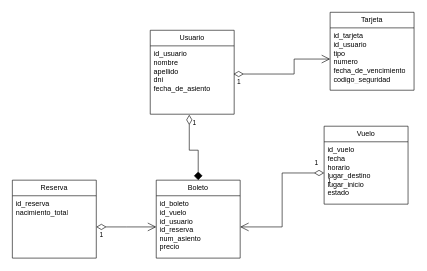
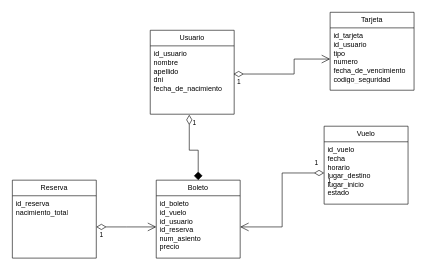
  <mxCell id="0" />
  <mxCell id="1" parent="0" />
  <mxCell id="2" value="Usuario" style="swimlane;fontStyle=0;childLayout=stackLayout;horizontal=1;startSize=26;fillColor=none;horizontalStack=0;resizeParent=1;resizeParentMax=0;resizeLast=0;collapsible=1;marginBottom=0;whiteSpace=wrap;html=1;" vertex="1" parent="1"><mxGeometry x="250" y="50" width="140" height="140" as="geometry" /></mxCell>
- <mxCell id="3" value="id_usuario&lt;div&gt;nombre&lt;/div&gt;&lt;div&gt;apellido&lt;/div&gt;&lt;div&gt;dni&lt;/div&gt;&lt;div&gt;fecha_de_asiento&lt;br&gt;&lt;/div&gt;&lt;div&gt;&lt;br&gt;&lt;/div&gt;" style="text;strokeColor=none;fillColor=none;align=left;verticalAlign=top;spacingLeft=4;spacingRight=4;overflow=hidden;rotatable=0;points=[[0,0.5],[1,0.5]];portConstraint=eastwest;whiteSpace=wrap;html=1;" vertex="1" parent="2"><mxGeometry y="26" width="140" height="114" as="geometry" /></mxCell>
+ <mxCell id="3" value="id_usuario&lt;div&gt;nombre&lt;/div&gt;&lt;div&gt;apellido&lt;/div&gt;&lt;div&gt;dni&lt;/div&gt;&lt;div&gt;fecha_de_nacimiento&lt;br&gt;&lt;/div&gt;&lt;div&gt;&lt;br&gt;&lt;/div&gt;" style="text;strokeColor=none;fillColor=none;align=left;verticalAlign=top;spacingLeft=4;spacingRight=4;overflow=hidden;rotatable=0;points=[[0,0.5],[1,0.5]];portConstraint=eastwest;whiteSpace=wrap;html=1;" vertex="1" parent="2"><mxGeometry y="26" width="140" height="114" as="geometry" /></mxCell>
  <mxCell id="4" value="Vuelo" style="swimlane;fontStyle=0;childLayout=stackLayout;horizontal=1;startSize=26;fillColor=none;horizontalStack=0;resizeParent=1;resizeParentMax=0;resizeLast=0;collapsible=1;marginBottom=0;whiteSpace=wrap;html=1;" vertex="1" parent="1"><mxGeometry x="540" y="210" width="140" height="130" as="geometry" /></mxCell>
  <mxCell id="5" value="id_vuelo&lt;div&gt;fecha&lt;/div&gt;&lt;div&gt;horario&lt;/div&gt;&lt;div&gt;lugar_destino&lt;/div&gt;&lt;div&gt;lugar_inicio&lt;/div&gt;&lt;div&gt;estado&lt;/div&gt;" style="text;strokeColor=none;fillColor=none;align=left;verticalAlign=top;spacingLeft=4;spacingRight=4;overflow=hidden;rotatable=0;points=[[0,0.5],[1,0.5]];portConstraint=eastwest;whiteSpace=wrap;html=1;" vertex="1" parent="4"><mxGeometry y="26" width="140" height="104" as="geometry" /></mxCell>
  <mxCell id="6" value="Tarjeta" style="swimlane;fontStyle=0;childLayout=stackLayout;horizontal=1;startSize=26;fillColor=none;horizontalStack=0;resizeParent=1;resizeParentMax=0;resizeLast=0;collapsible=1;marginBottom=0;whiteSpace=wrap;html=1;" vertex="1" parent="1"><mxGeometry x="550" y="20" width="140" height="130" as="geometry" /></mxCell>
  <mxCell id="7" value="id_tarjeta&lt;div&gt;id_usuario&lt;br&gt;&lt;div&gt;tipo&lt;/div&gt;&lt;div&gt;numero&lt;/div&gt;&lt;div&gt;fecha_de_vencimiento&lt;/div&gt;&lt;div&gt;codigo_seguridad&lt;/div&gt;&lt;/div&gt;" style="text;strokeColor=none;fillColor=none;align=left;verticalAlign=top;spacingLeft=4;spacingRight=4;overflow=hidden;rotatable=0;points=[[0,0.5],[1,0.5]];portConstraint=eastwest;whiteSpace=wrap;html=1;" vertex="1" parent="6"><mxGeometry y="26" width="140" height="104" as="geometry" /></mxCell>
  <mxCell id="8" value="Reserva" style="swimlane;fontStyle=0;childLayout=stackLayout;horizontal=1;startSize=26;fillColor=none;horizontalStack=0;resizeParent=1;resizeParentMax=0;resizeLast=0;collapsible=1;marginBottom=0;whiteSpace=wrap;html=1;" vertex="1" parent="1"><mxGeometry x="20" y="300" width="140" height="130" as="geometry" /></mxCell>
  <mxCell id="9" value="id_reserva&lt;div&gt;nacimiento_total&lt;/div&gt;&lt;div&gt;&lt;br&gt;&lt;/div&gt;" style="text;strokeColor=none;fillColor=none;align=left;verticalAlign=top;spacingLeft=4;spacingRight=4;overflow=hidden;rotatable=0;points=[[0,0.5],[1,0.5]];portConstraint=eastwest;whiteSpace=wrap;html=1;" vertex="1" parent="8"><mxGeometry y="26" width="140" height="104" as="geometry" /></mxCell>
  <mxCell id="10" value="Boleto" style="swimlane;fontStyle=0;childLayout=stackLayout;horizontal=1;startSize=26;fillColor=none;horizontalStack=0;resizeParent=1;resizeParentMax=0;resizeLast=0;collapsible=1;marginBottom=0;whiteSpace=wrap;html=1;" vertex="1" parent="1"><mxGeometry x="260" y="300" width="140" height="130" as="geometry" /></mxCell>
  <mxCell id="11" value="id_boleto&lt;div&gt;id_vuelo&lt;/div&gt;&lt;div&gt;id_usuario&lt;/div&gt;&lt;div&gt;id_reserva&lt;/div&gt;&lt;div&gt;num_asiento&lt;/div&gt;&lt;div&gt;precio&lt;/div&gt;" style="text;strokeColor=none;fillColor=none;align=left;verticalAlign=top;spacingLeft=4;spacingRight=4;overflow=hidden;rotatable=0;points=[[0,0.5],[1,0.5]];portConstraint=eastwest;whiteSpace=wrap;html=1;" vertex="1" parent="10"><mxGeometry y="26" width="140" height="104" as="geometry" /></mxCell>
  <mxCell id="12" value="" style="endArrow=open;html=1;endSize=12;startArrow=diamondThin;startSize=14;startFill=0;edgeStyle=orthogonalEdgeStyle;rounded=0;exitX=0.993;exitY=0.412;exitDx=0;exitDy=0;exitPerimeter=0;entryX=0;entryY=0.5;entryDx=0;entryDy=0;" edge="1" parent="1" source="3" target="7"><mxGeometry relative="1" as="geometry"><mxPoint x="450" y="120" as="sourcePoint" /><mxPoint x="451" y="230" as="targetPoint" /><Array as="points"><mxPoint x="490" y="123" /><mxPoint x="490" y="98" /></Array></mxGeometry></mxCell>
  <mxCell id="13" value="&amp;nbsp;1" style="edgeLabel;resizable=0;html=1;align=left;verticalAlign=top;labelBackgroundColor=none;" connectable="0" vertex="1" parent="12"><mxGeometry x="-1" relative="1" as="geometry"><mxPoint x="1" as="offset" /></mxGeometry></mxCell>
  <mxCell id="14" value="" style="endArrow=open;html=1;endSize=12;startArrow=diamondThin;startSize=14;startFill=0;edgeStyle=orthogonalEdgeStyle;rounded=0;exitX=0;exitY=0.5;exitDx=0;exitDy=0;entryX=1;entryY=0.5;entryDx=0;entryDy=0;" edge="1" parent="1" source="5" target="11"><mxGeometry relative="1" as="geometry"><mxPoint x="419" y="215" as="sourcePoint" /><mxPoint x="560" y="190" as="targetPoint" /><Array as="points"><mxPoint x="470" y="288" /><mxPoint x="470" y="378" /></Array></mxGeometry></mxCell>
  <mxCell id="15" value="&amp;nbsp;1" style="edgeLabel;resizable=0;html=1;align=left;verticalAlign=top;labelBackgroundColor=none;" connectable="0" vertex="1" parent="14"><mxGeometry x="-1" relative="1" as="geometry"><mxPoint x="1" as="offset" /></mxGeometry></mxCell>
  <mxCell id="16" value="1" style="edgeLabel;html=1;align=center;verticalAlign=middle;resizable=0;points=[];" connectable="0" vertex="1" parent="14"><mxGeometry x="-0.882" relative="1" as="geometry"><mxPoint y="-18" as="offset" /></mxGeometry></mxCell>
  <mxCell id="17" value="" style="endArrow=diamond;html=1;endSize=12;startArrow=diamondThin;startSize=14;startFill=0;edgeStyle=orthogonalEdgeStyle;rounded=0;entryX=0.5;entryY=0;entryDx=0;entryDy=0;exitX=0.465;exitY=1.008;exitDx=0;exitDy=0;exitPerimeter=0;" edge="1" parent="1" source="3" target="10"><mxGeometry relative="1" as="geometry"><mxPoint x="290" y="200" as="sourcePoint" /><mxPoint x="325.42" y="320.69" as="targetPoint" /><Array as="points"><mxPoint x="315" y="250" /><mxPoint x="330" y="250" /></Array></mxGeometry></mxCell>
  <mxCell id="18" value="&amp;nbsp;1" style="edgeLabel;resizable=0;html=1;align=left;verticalAlign=top;labelBackgroundColor=none;" connectable="0" vertex="1" parent="17"><mxGeometry x="-1" relative="1" as="geometry"><mxPoint x="1" as="offset" /></mxGeometry></mxCell>
  <mxCell id="19" value="" style="endArrow=open;html=1;endSize=12;startArrow=diamondThin;startSize=14;startFill=0;edgeStyle=orthogonalEdgeStyle;rounded=0;entryX=0;entryY=0.5;entryDx=0;entryDy=0;exitX=1;exitY=0.5;exitDx=0;exitDy=0;" edge="1" parent="1" source="9" target="11"><mxGeometry relative="1" as="geometry"><mxPoint x="200" y="370" as="sourcePoint" /><mxPoint x="215" y="479" as="targetPoint" /><Array as="points"><mxPoint x="210" y="378" /><mxPoint x="210" y="378" /></Array></mxGeometry></mxCell>
  <mxCell id="20" value="&amp;nbsp;1" style="edgeLabel;resizable=0;html=1;align=left;verticalAlign=top;labelBackgroundColor=none;" connectable="0" vertex="1" parent="19"><mxGeometry x="-1" relative="1" as="geometry"><mxPoint x="1" as="offset" /></mxGeometry></mxCell>
